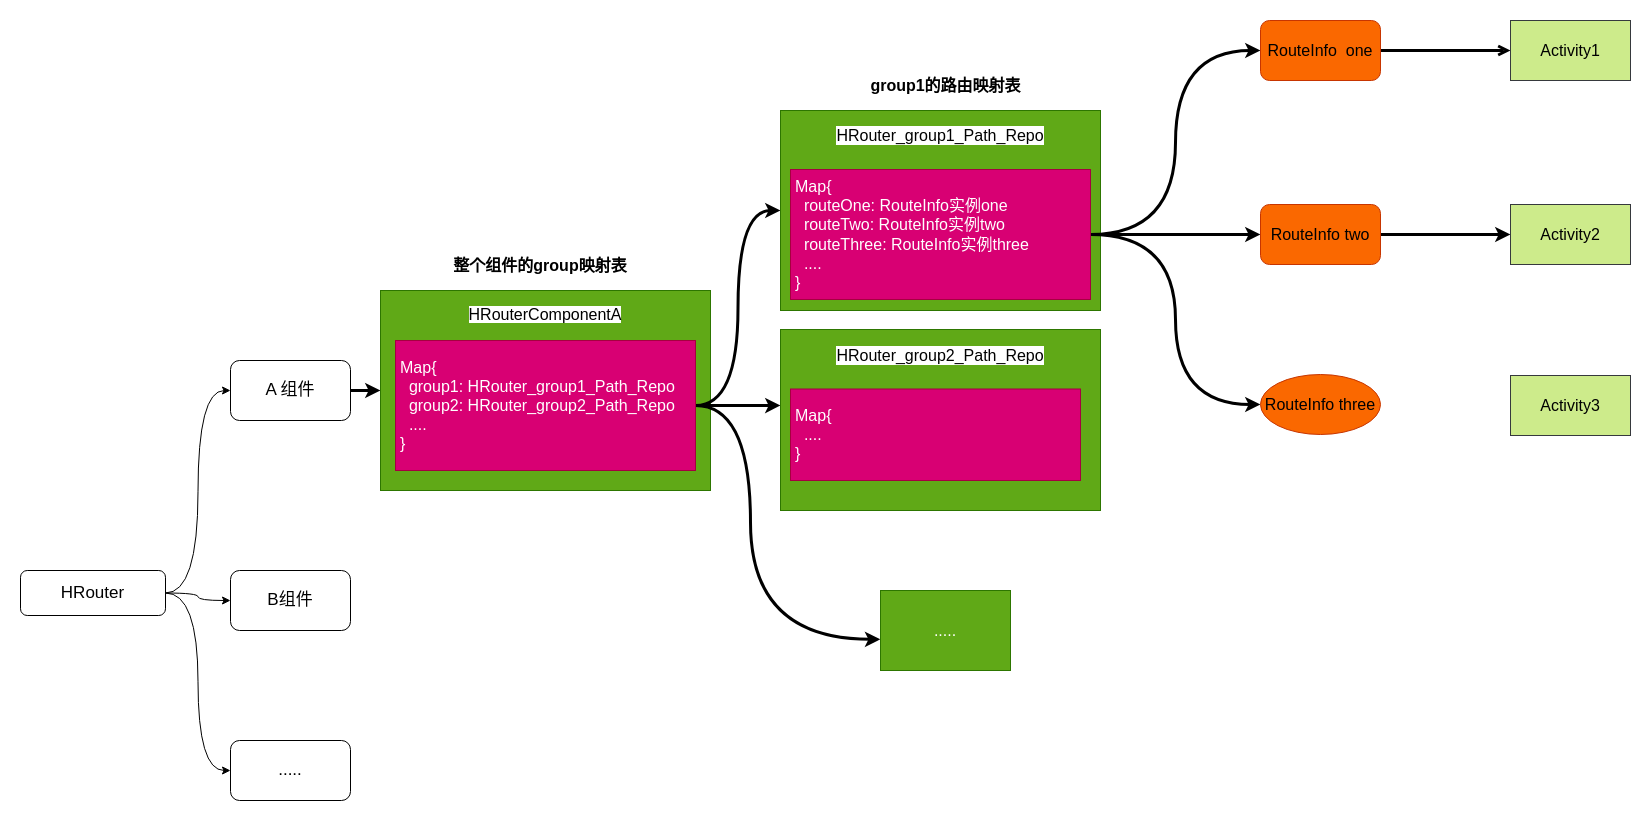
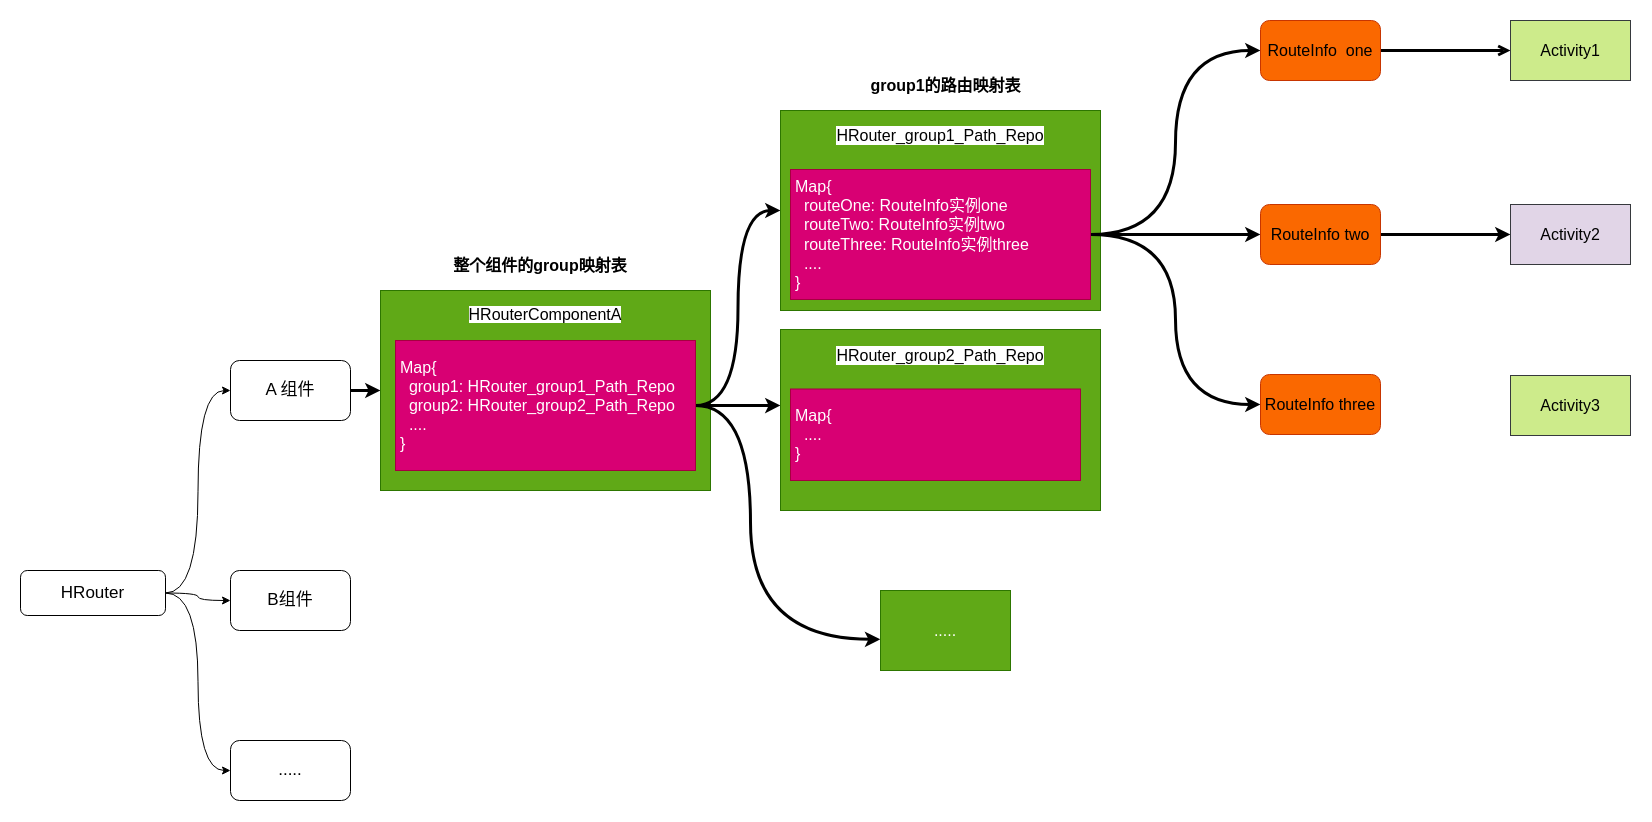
  <mxCell id="0" />
  <mxCell id="1" parent="0" />
  <mxCell id="2" style="edgeStyle=orthogonalEdgeStyle;rounded=0;orthogonalLoop=1;jettySize=auto;html=1;exitX=1;exitY=0.5;exitDx=0;exitDy=0;entryX=0;entryY=0.5;entryDx=0;entryDy=0;fontSize=17;curved=1;" edge="1" parent="1" source="5" target="7"><mxGeometry relative="1" as="geometry" /></mxCell>
  <mxCell id="3" style="edgeStyle=orthogonalEdgeStyle;curved=1;rounded=0;orthogonalLoop=1;jettySize=auto;html=1;exitX=1;exitY=0.5;exitDx=0;exitDy=0;entryX=0;entryY=0.5;entryDx=0;entryDy=0;fontSize=17;" edge="1" parent="1" source="5" target="8"><mxGeometry relative="1" as="geometry" /></mxCell>
  <mxCell id="4" style="edgeStyle=orthogonalEdgeStyle;curved=1;rounded=0;orthogonalLoop=1;jettySize=auto;html=1;exitX=1;exitY=0.5;exitDx=0;exitDy=0;entryX=0;entryY=0.5;entryDx=0;entryDy=0;fontSize=17;" edge="1" parent="1" source="5" target="9"><mxGeometry relative="1" as="geometry" /></mxCell>
  <mxCell id="5" value="HRouter" style="rounded=1;whiteSpace=wrap;html=1;fontSize=17;" vertex="1" parent="1"><mxGeometry x="20" y="570" width="145" height="45" as="geometry" /></mxCell>
  <mxCell id="6" style="edgeStyle=orthogonalEdgeStyle;rounded=0;orthogonalLoop=1;jettySize=auto;html=1;exitX=1;exitY=0.5;exitDx=0;exitDy=0;fontSize=16;strokeWidth=3;" edge="1" parent="1" source="7" target="10"><mxGeometry relative="1" as="geometry" /></mxCell>
  <mxCell id="7" value="A 组件" style="rounded=1;whiteSpace=wrap;html=1;fontSize=17;" vertex="1" parent="1"><mxGeometry x="230" y="360" width="120" height="60" as="geometry" /></mxCell>
  <mxCell id="8" value="B组件" style="rounded=1;whiteSpace=wrap;html=1;fontSize=17;" vertex="1" parent="1"><mxGeometry x="230" y="570" width="120" height="60" as="geometry" /></mxCell>
  <mxCell id="9" value="....." style="rounded=1;whiteSpace=wrap;html=1;fontSize=17;" vertex="1" parent="1"><mxGeometry x="230" y="740" width="120" height="60" as="geometry" /></mxCell>
  <mxCell id="10" value="" style="rounded=0;whiteSpace=wrap;html=1;fontSize=16;fillColor=#60a917;fontColor=#ffffff;strokeColor=#2D7600;" vertex="1" parent="1"><mxGeometry x="380" y="290" width="330" height="200" as="geometry" /></mxCell>
  <mxCell id="11" value="&lt;span style=&quot;background-color: rgb(255 , 255 , 255)&quot;&gt;HRouterComponentA&lt;/span&gt;" style="text;html=1;strokeColor=none;fillColor=none;align=center;verticalAlign=middle;whiteSpace=wrap;rounded=0;fontSize=16;" vertex="1" parent="1"><mxGeometry x="515" y="299" width="60" height="30" as="geometry" /></mxCell>
  <mxCell id="12" style="edgeStyle=orthogonalEdgeStyle;rounded=0;orthogonalLoop=1;jettySize=auto;html=1;exitX=1;exitY=0.5;exitDx=0;exitDy=0;entryX=0;entryY=0.5;entryDx=0;entryDy=0;fontSize=16;curved=1;strokeWidth=3;" edge="1" parent="1" source="15" target="16"><mxGeometry relative="1" as="geometry" /></mxCell>
  <mxCell id="13" style="edgeStyle=orthogonalEdgeStyle;curved=1;rounded=0;orthogonalLoop=1;jettySize=auto;html=1;exitX=1;exitY=0.5;exitDx=0;exitDy=0;entryX=0;entryY=0.42;entryDx=0;entryDy=0;entryPerimeter=0;fontSize=16;strokeWidth=3;" edge="1" parent="1" source="15" target="18"><mxGeometry relative="1" as="geometry" /></mxCell>
  <mxCell id="14" style="edgeStyle=orthogonalEdgeStyle;curved=1;rounded=0;orthogonalLoop=1;jettySize=auto;html=1;exitX=1;exitY=0.5;exitDx=0;exitDy=0;entryX=-0.002;entryY=0.61;entryDx=0;entryDy=0;entryPerimeter=0;fontSize=16;strokeWidth=3;" edge="1" parent="1" source="15" target="17"><mxGeometry relative="1" as="geometry"><Array as="points"><mxPoint x="750" y="405" /><mxPoint x="750" y="639" /></Array></mxGeometry></mxCell>
  <mxCell id="15" value="Map{&lt;br&gt;&amp;nbsp; group1: HRouter_group1_Path_Repo&lt;br&gt;&amp;nbsp; group2: HRouter_group2_Path_Repo&lt;br&gt;&amp;nbsp; ....&lt;br&gt;}" style="rounded=0;whiteSpace=wrap;html=1;fontSize=16;align=left;spacingTop=0;spacingLeft=3;fillColor=#d80073;fontColor=#ffffff;strokeColor=#A50040;" vertex="1" parent="1"><mxGeometry x="395" y="340" width="300" height="130" as="geometry" /></mxCell>
  <mxCell id="16" value="" style="rounded=0;whiteSpace=wrap;html=1;fontSize=16;fillColor=#60a917;fontColor=#ffffff;strokeColor=#2D7600;" vertex="1" parent="1"><mxGeometry x="780" y="110" width="320" height="200" as="geometry" /></mxCell>
  <mxCell id="17" value="....." style="rounded=0;whiteSpace=wrap;html=1;fontSize=16;fillColor=#60a917;fontColor=#ffffff;strokeColor=#2D7600;" vertex="1" parent="1"><mxGeometry x="880" y="590" width="130" height="80" as="geometry" /></mxCell>
  <mxCell id="18" value="" style="rounded=0;whiteSpace=wrap;html=1;fontSize=16;fillColor=#60a917;fontColor=#ffffff;strokeColor=#2D7600;" vertex="1" parent="1"><mxGeometry x="780" y="329" width="320" height="181" as="geometry" /></mxCell>
  <mxCell id="19" value="整个组件的group映射表" style="text;html=1;strokeColor=none;fillColor=none;align=center;verticalAlign=middle;whiteSpace=wrap;rounded=0;labelBackgroundColor=#FFFFFF;fontSize=16;fontStyle=1" vertex="1" parent="1"><mxGeometry x="450" y="250" width="180" height="30" as="geometry" /></mxCell>
  <mxCell id="20" value="group1的路由映射表" style="text;html=1;strokeColor=none;fillColor=none;align=center;verticalAlign=middle;whiteSpace=wrap;rounded=0;labelBackgroundColor=#FFFFFF;fontSize=16;fontStyle=1" vertex="1" parent="1"><mxGeometry x="847.5" y="70" width="195" height="30" as="geometry" /></mxCell>
  <mxCell id="21" value="HRouter_group1_Path_Repo" style="text;html=1;strokeColor=none;fillColor=none;align=center;verticalAlign=middle;whiteSpace=wrap;rounded=0;labelBackgroundColor=#FFFFFF;fontSize=16;" vertex="1" parent="1"><mxGeometry x="910" y="120" width="60" height="30" as="geometry" /></mxCell>
  <mxCell id="22" style="edgeStyle=orthogonalEdgeStyle;curved=1;rounded=0;orthogonalLoop=1;jettySize=auto;html=1;exitX=1;exitY=0.5;exitDx=0;exitDy=0;entryX=0;entryY=0.5;entryDx=0;entryDy=0;fontSize=16;strokeWidth=3;" edge="1" parent="1" source="25" target="29"><mxGeometry relative="1" as="geometry" /></mxCell>
  <mxCell id="23" style="edgeStyle=orthogonalEdgeStyle;curved=1;rounded=0;orthogonalLoop=1;jettySize=auto;html=1;exitX=1;exitY=0.5;exitDx=0;exitDy=0;fontSize=16;strokeWidth=3;" edge="1" parent="1" source="25" target="31"><mxGeometry relative="1" as="geometry" /></mxCell>
  <mxCell id="24" style="edgeStyle=orthogonalEdgeStyle;curved=1;rounded=0;orthogonalLoop=1;jettySize=auto;html=1;exitX=1;exitY=0.5;exitDx=0;exitDy=0;fontSize=16;strokeWidth=3;entryX=0;entryY=0.5;entryDx=0;entryDy=0;" edge="1" parent="1" source="25" target="32"><mxGeometry relative="1" as="geometry" /></mxCell>
  <mxCell id="25" value="Map{&lt;br&gt;&amp;nbsp; routeOne: RouteInfo实例one&lt;br&gt;&amp;nbsp; routeTwo: RouteInfo实例two&lt;br&gt;&amp;nbsp; routeThree: RouteInfo实例three&lt;br&gt;&amp;nbsp; ....&lt;br&gt;}" style="rounded=0;whiteSpace=wrap;html=1;fontSize=16;align=left;spacingTop=0;spacingLeft=3;fillColor=#d80073;fontColor=#ffffff;strokeColor=#A50040;" vertex="1" parent="1"><mxGeometry x="790" y="169" width="300" height="130" as="geometry" /></mxCell>
  <mxCell id="26" value="HRouter_group2_Path_Repo" style="text;html=1;strokeColor=none;fillColor=none;align=center;verticalAlign=middle;whiteSpace=wrap;rounded=0;labelBackgroundColor=#FFFFFF;fontSize=16;" vertex="1" parent="1"><mxGeometry x="910" y="339.5" width="60" height="30" as="geometry" /></mxCell>
  <mxCell id="27" value="Map{&lt;br&gt;&amp;nbsp; ....&lt;br&gt;}" style="rounded=0;whiteSpace=wrap;html=1;fontSize=16;align=left;spacingTop=0;spacingLeft=3;fillColor=#d80073;fontColor=#ffffff;strokeColor=#A50040;" vertex="1" parent="1"><mxGeometry x="790" y="388.5" width="290" height="91.5" as="geometry" /></mxCell>
  <mxCell id="28" style="edgeStyle=orthogonalEdgeStyle;curved=1;rounded=0;orthogonalLoop=1;jettySize=auto;html=1;exitX=1;exitY=0.5;exitDx=0;exitDy=0;fontSize=16;strokeWidth=3;endArrow=open;" edge="1" parent="1" source="29" target="33"><mxGeometry relative="1" as="geometry" /></mxCell>
  <mxCell id="29" value="RouteInfo&amp;nbsp; one" style="rounded=1;whiteSpace=wrap;html=1;labelBackgroundColor=none;fontSize=16;fillColor=#fa6800;fontColor=#000000;strokeColor=#C73500;labelBorderColor=none;" vertex="1" parent="1"><mxGeometry x="1260" y="20" width="120" height="60" as="geometry" /></mxCell>
  <mxCell id="30" style="edgeStyle=orthogonalEdgeStyle;curved=1;rounded=0;orthogonalLoop=1;jettySize=auto;html=1;exitX=1;exitY=0.5;exitDx=0;exitDy=0;fontSize=16;strokeWidth=3;" edge="1" parent="1" source="31" target="34"><mxGeometry relative="1" as="geometry" /></mxCell>
  <mxCell id="31" value="RouteInfo two" style="rounded=1;whiteSpace=wrap;html=1;labelBackgroundColor=none;fontSize=16;fillColor=#fa6800;fontColor=#000000;strokeColor=#C73500;labelBorderColor=none;" vertex="1" parent="1"><mxGeometry x="1260" y="204" width="120" height="60" as="geometry" /></mxCell>
- <mxCell id="32" value="RouteInfo three" style="ellipse;whiteSpace=wrap;html=1;labelBackgroundColor=none;fontSize=16;labelBorderColor=none;fillColor=#fa6800;fontColor=#000000;strokeColor=#C73500;" vertex="1" parent="1"><mxGeometry x="1260" y="374" width="120" height="60" as="geometry" /></mxCell>
+ <mxCell id="32" value="RouteInfo three" style="rounded=1;whiteSpace=wrap;html=1;labelBackgroundColor=none;fontSize=16;labelBorderColor=none;fillColor=#fa6800;fontColor=#000000;strokeColor=#C73500;" vertex="1" parent="1"><mxGeometry x="1260" y="374" width="120" height="60" as="geometry" /></mxCell>
  <mxCell id="33" value="Activity1" style="rounded=0;whiteSpace=wrap;html=1;labelBackgroundColor=none;fontSize=16;labelBorderColor=none;fillColor=#cdeb8b;strokeColor=#36393d;" vertex="1" parent="1"><mxGeometry x="1510" y="20" width="120" height="60" as="geometry" /></mxCell>
- <mxCell id="34" value="Activity2" style="rounded=0;whiteSpace=wrap;html=1;labelBackgroundColor=none;fontSize=16;labelBorderColor=none;fillColor=#cdeb8b;strokeColor=#36393d;" vertex="1" parent="1"><mxGeometry x="1510" y="204" width="120" height="60" as="geometry" /></mxCell>
+ <mxCell id="34" value="Activity2" style="rounded=0;whiteSpace=wrap;html=1;labelBackgroundColor=none;fontSize=16;labelBorderColor=none;fillColor=#e1d5e7;strokeColor=#36393d;" vertex="1" parent="1"><mxGeometry x="1510" y="204" width="120" height="60" as="geometry" /></mxCell>
  <mxCell id="35" value="Activity3" style="rounded=0;whiteSpace=wrap;html=1;labelBackgroundColor=none;fontSize=16;labelBorderColor=none;fillColor=#cdeb8b;strokeColor=#36393d;" vertex="1" parent="1"><mxGeometry x="1510" y="375" width="120" height="60" as="geometry" /></mxCell>
